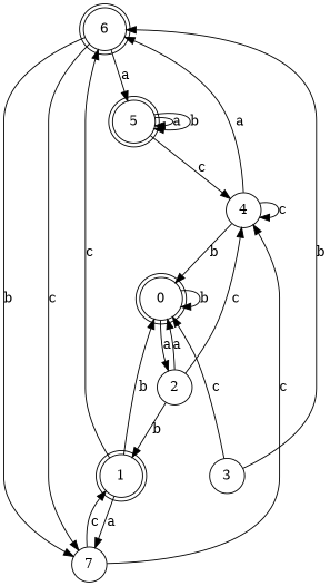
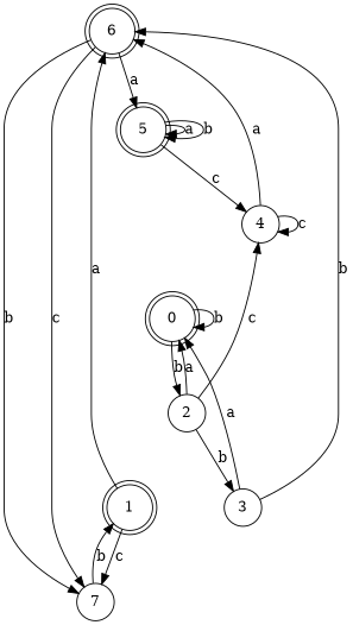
  digraph {
    node [shape=doublecircle]
    n1 [label=6]
    n2 [label=5]
    n3 [label=7 shape=circle]
    n4 [label=4 shape=circle]
    n5 [label=1]
    n6 [label=0]
    n7 [label=2 shape=circle]
    n8 [label=3 shape=circle]
    n1 -> n2 [label=a]
    n1 -> n3 [label=b]
    n1 -> n3 [label=c]
    n2 -> n2 [label=a]
    n2 -> n2 [label=b]
    n2 -> n4 [label=c]
-   n3 -> n4 [label=c]
-   n3 -> n5 [label=c]
+   n3 -> n5 [label=b]
    n4 -> n1 [label=a]
    n4 -> n4 [label=c]
-   n4 -> n6 [label=b]
-   n5 -> n1 [label=c]
-   n5 -> n3 [label=a]
-   n5 -> n6 [label=b]
+   n5 -> n1 [label=a]
+   n5 -> n3 [label=c]
    n6 -> n6 [label=b]
-   n6 -> n7 [label=a]
+   n6 -> n7 [label=b]
    n7 -> n4 [label=c]
    n7 -> n6 [label=a]
-   n7 -> n5 [label=b]
+   n7 -> n8 [label=b]
    n8 -> n1 [label=b]
-   n8 -> n6 [label=c]
+   n8 -> n6 [label=a]
  }
